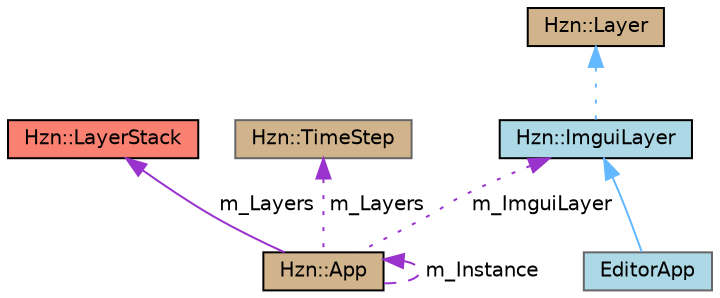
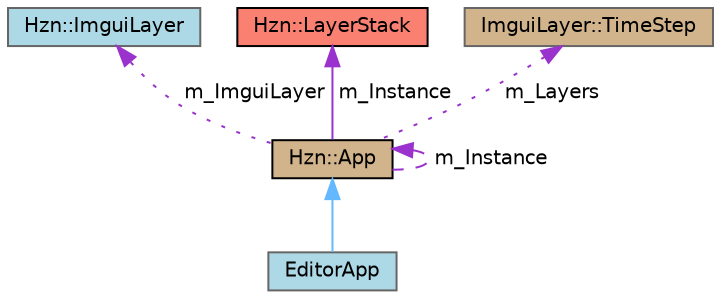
  digraph {
    node [color=gray40 fillcolor=tan fontname=Helvetica fontsize=10 shape=box style=filled]
    edge [color=darkorchid3 dir=back fontname=Helvetica fontsize=10 labelfontname=Helvetica labelfontsize=10 style=dotted]
    n1 [fillcolor=lightblue fontcolor=black height=0.2 label=EditorApp width=0.4]
    n2 [color=black height=0.2 label="Hzn::App" width=0.4]
-   n3 [color=black fillcolor=lightblue height=0.2 label="Hzn::ImguiLayer" width=0.4]
-   n4 [color=black height=0.2 label="Hzn::Layer" width=0.4]
+   n3 [fillcolor=lightblue height=0.2 label="Hzn::ImguiLayer" width=0.4]
    n5 [color=black fillcolor=salmon height=0.2 label="Hzn::LayerStack" width=0.4]
-   n6 [height=0.2 label="Hzn::TimeStep" width=0.4]
-   n3 -> n1 [color=steelblue1 style=solid]
+   n6 [height=0.2 label="ImguiLayer::TimeStep" width=0.4]
+   n2 -> n1 [color=steelblue1 style=solid]
    n2 -> n2 [label=" m_Instance" style=dashed]
    n3 -> n2 [label=" m_ImguiLayer"]
-   n4 -> n3 [color=steelblue1]
-   n5 -> n2 [label=" m_Layers" style=solid]
+   n5 -> n2 [label=" m_Instance" style=solid]
    n6 -> n2 [label=" m_Layers"]
  }
